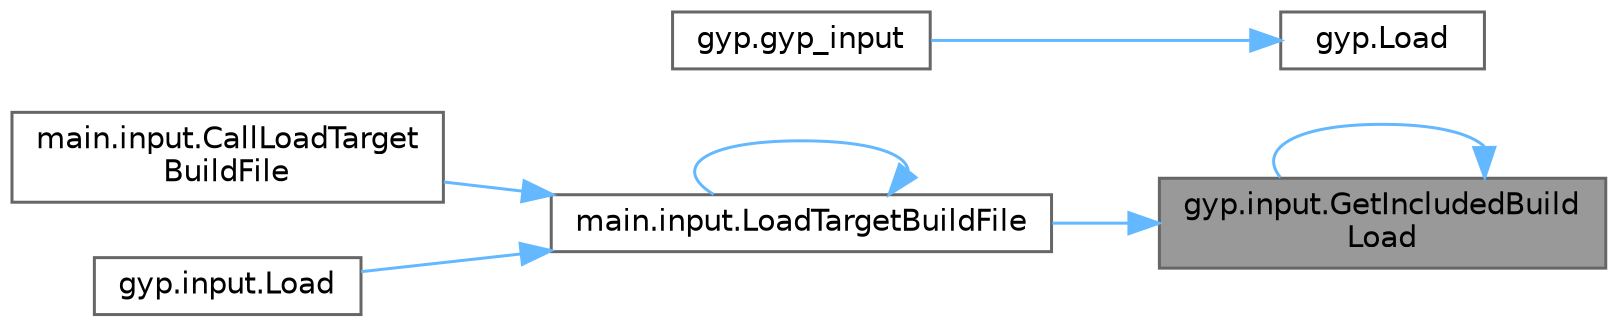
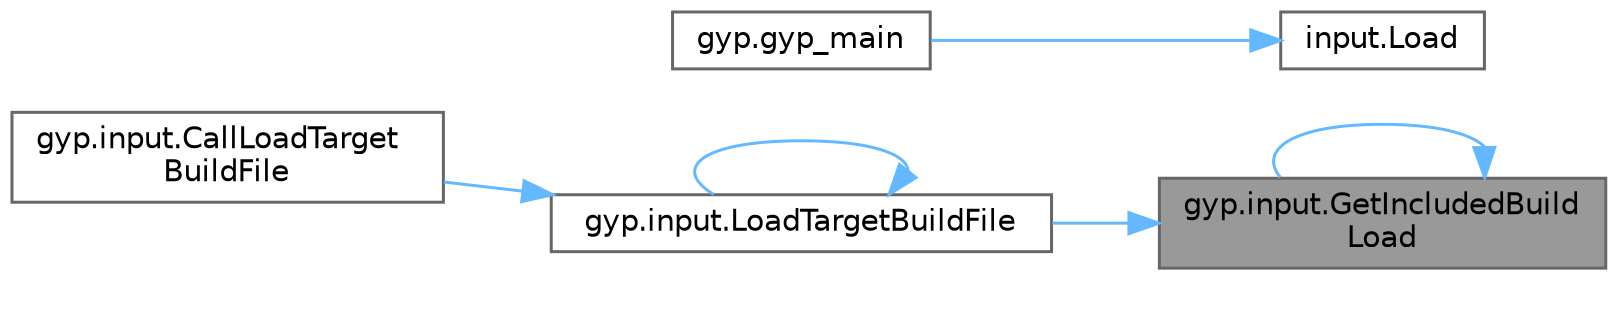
  digraph {
    rankdir=RL
    node [color=grey40 fillcolor=white fontname=Helvetica fontsize=10 shape=box style=filled]
    edge [color=steelblue1 dir=back fontname=Helvetica fontsize=10 labelfontname=Helvetica labelfontsize=10 style=solid]
    n1 [color=gray40 fillcolor=grey60 fontcolor=black height=0.2 label="gyp.input.GetIncludedBuild\lLoad" width=0.4]
-   n2 [height=0.2 label="main.input.LoadTargetBuildFile" width=0.4]
-   n3 [height=0.2 label="main.input.CallLoadTarget\lBuildFile" width=0.4]
-   n4 [height=0.2 label="gyp.input.Load" width=0.4]
-   n5 [height=0.2 label="gyp.Load" width=0.4]
-   n6 [height=0.2 label="gyp.gyp_input" width=0.4]
+   n2 [height=0.2 label="gyp.input.LoadTargetBuildFile" width=0.4]
+   n3 [height=0.2 label="gyp.input.CallLoadTarget\lBuildFile" width=0.4]
+   n5 [height=0.2 label="input.Load" width=0.4]
+   n6 [height=0.2 label="gyp.gyp_main" width=0.4]
    n1 -> n1
    n1 -> n2
    n2 -> n2
    n2 -> n3
-   n2 -> n4
    n5 -> n6
  }
